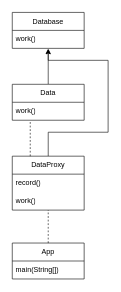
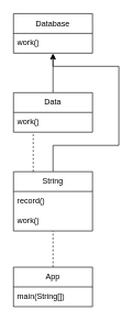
  <mxCell id="0" />
  <mxCell id="1" parent="0" />
  <mxCell id="2" value="Database" style="swimlane;fontStyle=0;childLayout=stackLayout;horizontal=1;startSize=30;horizontalStack=0;resizeParent=1;resizeParentMax=0;resizeLast=0;collapsible=1;marginBottom=0;whiteSpace=wrap;html=1;" vertex="1" parent="1"><mxGeometry x="20" y="20" width="120" height="60" as="geometry" /></mxCell>
  <mxCell id="3" value="work()" style="text;strokeColor=none;fillColor=none;align=left;verticalAlign=middle;spacingLeft=4;spacingRight=4;overflow=hidden;points=[[0,0.5],[1,0.5]];portConstraint=eastwest;rotatable=0;whiteSpace=wrap;html=1;" vertex="1" parent="2"><mxGeometry y="30" width="120" height="30" as="geometry" /></mxCell>
  <mxCell id="4" style="edgeStyle=orthogonalEdgeStyle;rounded=0;orthogonalLoop=1;jettySize=auto;html=1;exitX=0.5;exitY=0;exitDx=0;exitDy=0;entryX=0.5;entryY=1.033;entryDx=0;entryDy=0;entryPerimeter=0;" edge="1" parent="1" source="5" target="3"><mxGeometry relative="1" as="geometry"><Array as="points"><mxPoint x="80" y="220" /><mxPoint x="180" y="220" /><mxPoint x="180" y="100" /><mxPoint x="80" y="100" /></Array></mxGeometry></mxCell>
- <mxCell id="5" value="DataProxy" style="swimlane;fontStyle=0;childLayout=stackLayout;horizontal=1;startSize=30;horizontalStack=0;resizeParent=1;resizeParentMax=0;resizeLast=0;collapsible=1;marginBottom=0;whiteSpace=wrap;html=1;" vertex="1" parent="1"><mxGeometry x="20" y="260" width="120" height="90" as="geometry" /></mxCell>
+ <mxCell id="5" value="String" style="swimlane;fontStyle=0;childLayout=stackLayout;horizontal=1;startSize=30;horizontalStack=0;resizeParent=1;resizeParentMax=0;resizeLast=0;collapsible=1;marginBottom=0;whiteSpace=wrap;html=1;" vertex="1" parent="1"><mxGeometry x="20" y="260" width="120" height="90" as="geometry" /></mxCell>
  <mxCell id="6" value="record()" style="text;strokeColor=none;fillColor=none;align=left;verticalAlign=middle;spacingLeft=4;spacingRight=4;overflow=hidden;points=[[0,0.5],[1,0.5]];portConstraint=eastwest;rotatable=0;whiteSpace=wrap;html=1;" vertex="1" parent="5"><mxGeometry y="30" width="120" height="30" as="geometry" /></mxCell>
  <mxCell id="7" value="work()" style="text;strokeColor=none;fillColor=none;align=left;verticalAlign=middle;spacingLeft=4;spacingRight=4;overflow=hidden;points=[[0,0.5],[1,0.5]];portConstraint=eastwest;rotatable=0;whiteSpace=wrap;html=1;" vertex="1" parent="5"><mxGeometry y="60" width="120" height="30" as="geometry" /></mxCell>
  <mxCell id="8" style="edgeStyle=orthogonalEdgeStyle;rounded=0;orthogonalLoop=1;jettySize=auto;html=1;exitX=0.5;exitY=0;exitDx=0;exitDy=0;entryX=0.5;entryY=1.033;entryDx=0;entryDy=0;entryPerimeter=0;" edge="1" parent="1" source="9" target="3"><mxGeometry relative="1" as="geometry" /></mxCell>
  <mxCell id="9" value="Data" style="swimlane;fontStyle=0;childLayout=stackLayout;horizontal=1;startSize=30;horizontalStack=0;resizeParent=1;resizeParentMax=0;resizeLast=0;collapsible=1;marginBottom=0;whiteSpace=wrap;html=1;" vertex="1" parent="1"><mxGeometry x="20" y="140" width="120" height="60" as="geometry" /></mxCell>
  <mxCell id="10" value="work()" style="text;strokeColor=none;fillColor=none;align=left;verticalAlign=middle;spacingLeft=4;spacingRight=4;overflow=hidden;points=[[0,0.5],[1,0.5]];portConstraint=eastwest;rotatable=0;whiteSpace=wrap;html=1;" vertex="1" parent="9"><mxGeometry y="30" width="120" height="30" as="geometry" /></mxCell>
  <mxCell id="11" value="App" style="swimlane;fontStyle=0;childLayout=stackLayout;horizontal=1;startSize=30;horizontalStack=0;resizeParent=1;resizeParentMax=0;resizeLast=0;collapsible=1;marginBottom=0;whiteSpace=wrap;html=1;" vertex="1" parent="1"><mxGeometry x="20" y="405" width="120" height="60" as="geometry" /></mxCell>
  <mxCell id="12" value="main(String[])" style="text;strokeColor=none;fillColor=none;align=left;verticalAlign=middle;spacingLeft=4;spacingRight=4;overflow=hidden;points=[[0,0.5],[1,0.5]];portConstraint=eastwest;rotatable=0;whiteSpace=wrap;html=1;" vertex="1" parent="11"><mxGeometry y="30" width="120" height="30" as="geometry" /></mxCell>
  <mxCell id="13" value="" style="endArrow=none;dashed=1;html=1;rounded=0;exitX=0.25;exitY=0;exitDx=0;exitDy=0;entryX=0.25;entryY=1.1;entryDx=0;entryDy=0;entryPerimeter=0;" edge="1" parent="1" source="5" target="10"><mxGeometry width="50" height="50" relative="1" as="geometry"><mxPoint x="50" y="240" as="sourcePoint" /><mxPoint x="100" y="190" as="targetPoint" /></mxGeometry></mxCell>
  <mxCell id="14" value="" style="endArrow=none;dashed=1;html=1;rounded=0;exitX=0.5;exitY=0;exitDx=0;exitDy=0;entryX=0.5;entryY=1;entryDx=0;entryDy=0;entryPerimeter=0;" edge="1" parent="1" source="11" target="7"><mxGeometry width="50" height="50" relative="1" as="geometry"><mxPoint x="60" y="270" as="sourcePoint" /><mxPoint x="60" y="213" as="targetPoint" /></mxGeometry></mxCell>
